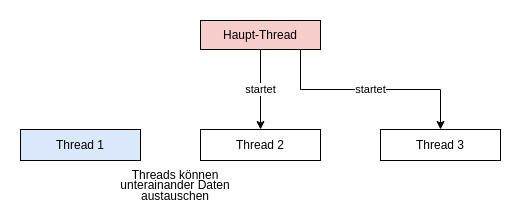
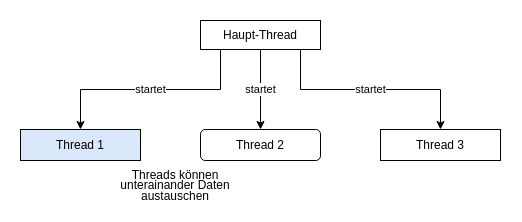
  <mxCell id="0" />
  <mxCell id="1" parent="0" />
  <mxCell id="2" value="startet" style="edgeStyle=orthogonalEdgeStyle;rounded=0;orthogonalLoop=1;jettySize=auto;html=1;entryX=0.5;entryY=0;entryDx=0;entryDy=0;" parent="1" source="5" target="6" edge="1"><mxGeometry relative="1" as="geometry" /></mxCell>
  <mxCell id="3" value="startet" style="edgeStyle=orthogonalEdgeStyle;rounded=0;orthogonalLoop=1;jettySize=auto;html=1;entryX=0.5;entryY=0;entryDx=0;entryDy=0;" parent="1" source="5" target="8" edge="1"><mxGeometry relative="1" as="geometry"><Array as="points"><mxPoint x="300" y="89" /><mxPoint x="440" y="89" /></Array></mxGeometry></mxCell>
- <mxCell id="5" value="Haupt-Thread" style="rounded=0;whiteSpace=wrap;html=1;fillColor=#f8cecc;" parent="1" vertex="1"><mxGeometry x="200" y="20" width="120" height="29" as="geometry" /></mxCell>
- <mxCell id="6" value="Thread 2" style="rounded=0;whiteSpace=wrap;html=1;" parent="1" vertex="1"><mxGeometry x="200" y="129" width="120" height="31" as="geometry" /></mxCell>
+ <mxCell id="4" value="startet" style="edgeStyle=orthogonalEdgeStyle;rounded=0;orthogonalLoop=1;jettySize=auto;html=1;entryX=0.5;entryY=0;entryDx=0;entryDy=0;" parent="1" source="5" target="7" edge="1"><mxGeometry relative="1" as="geometry"><Array as="points"><mxPoint x="220" y="89" /><mxPoint x="80" y="89" /></Array></mxGeometry></mxCell>
+ <mxCell id="5" value="Haupt-Thread" style="rounded=0;whiteSpace=wrap;html=1;" parent="1" vertex="1"><mxGeometry x="200" y="20" width="120" height="29" as="geometry" /></mxCell>
+ <mxCell id="6" value="Thread 2" style="whiteSpace=wrap;html=1;rounded=1;" parent="1" vertex="1"><mxGeometry x="200" y="129" width="120" height="31" as="geometry" /></mxCell>
  <mxCell id="7" value="Thread 1" style="rounded=0;whiteSpace=wrap;html=1;fillColor=#dae8fc;" parent="1" vertex="1"><mxGeometry x="20" y="129" width="120" height="31" as="geometry" /></mxCell>
  <mxCell id="8" value="Thread 3" style="rounded=0;whiteSpace=wrap;html=1;" parent="1" vertex="1"><mxGeometry x="380" y="129" width="120" height="31" as="geometry" /></mxCell>
  <mxCell id="9" value="&lt;p style=&quot;line-height: 70%;&quot;&gt;&lt;font style=&quot;font-size: 12px;&quot;&gt;Threads können unterainander Daten austauschen&lt;/font&gt;&lt;/p&gt;" style="text;html=1;strokeColor=none;fillColor=none;align=center;verticalAlign=middle;whiteSpace=wrap;rounded=0;fontSize=13;" parent="1" vertex="1"><mxGeometry x="105" y="170" width="140" height="30" as="geometry" /></mxCell>
